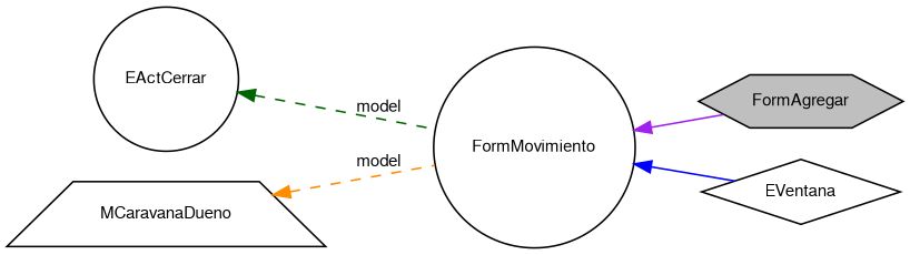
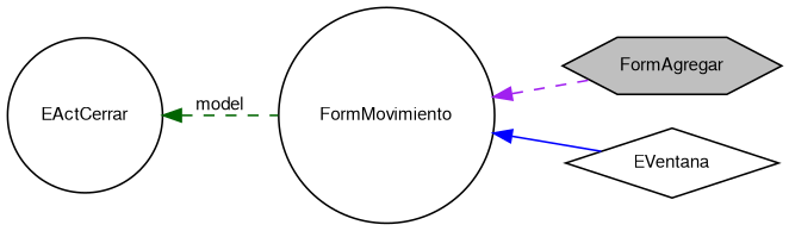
  digraph {
    rankdir=LR
    node [color=black fontname=FreeSans fontsize=10 shape=circle]
    edge [dir=back fontname=FreeSans fontsize=10 labelfontname=FreeSans labelfontsize=10 style=solid]
    n1 [fillcolor=grey75 fontcolor=black height=0.2 label=FormAgregar shape=hexagon style=filled width=0.4]
    n2 [height=0.2 label=FormMovimiento width=0.4]
    n3 [height=0.2 label=EVentana shape=diamond width=0.4]
    n4 [height=0.2 label=EActCerrar width=0.4]
-   n5 [height=0.2 label=MCaravanaDueno shape=trapezium width=0.4]
-   n2 -> n1 [color=purple]
+   n2 -> n1 [color=purple style=dashed]
    n2 -> n3 [color=blue]
    n4 -> n2 [color=darkgreen label=model style=dashed]
-   n5 -> n2 [color=darkorange label=model style=dashed]
  }
